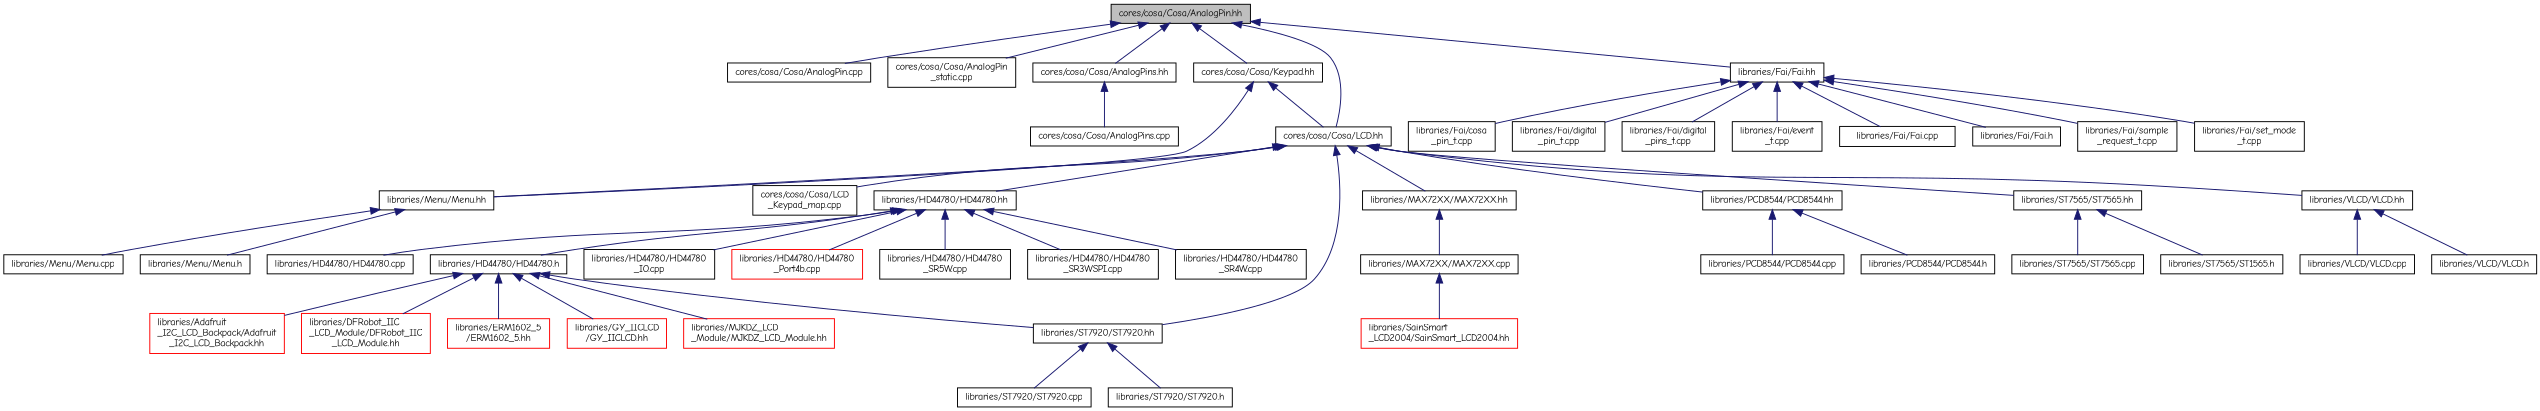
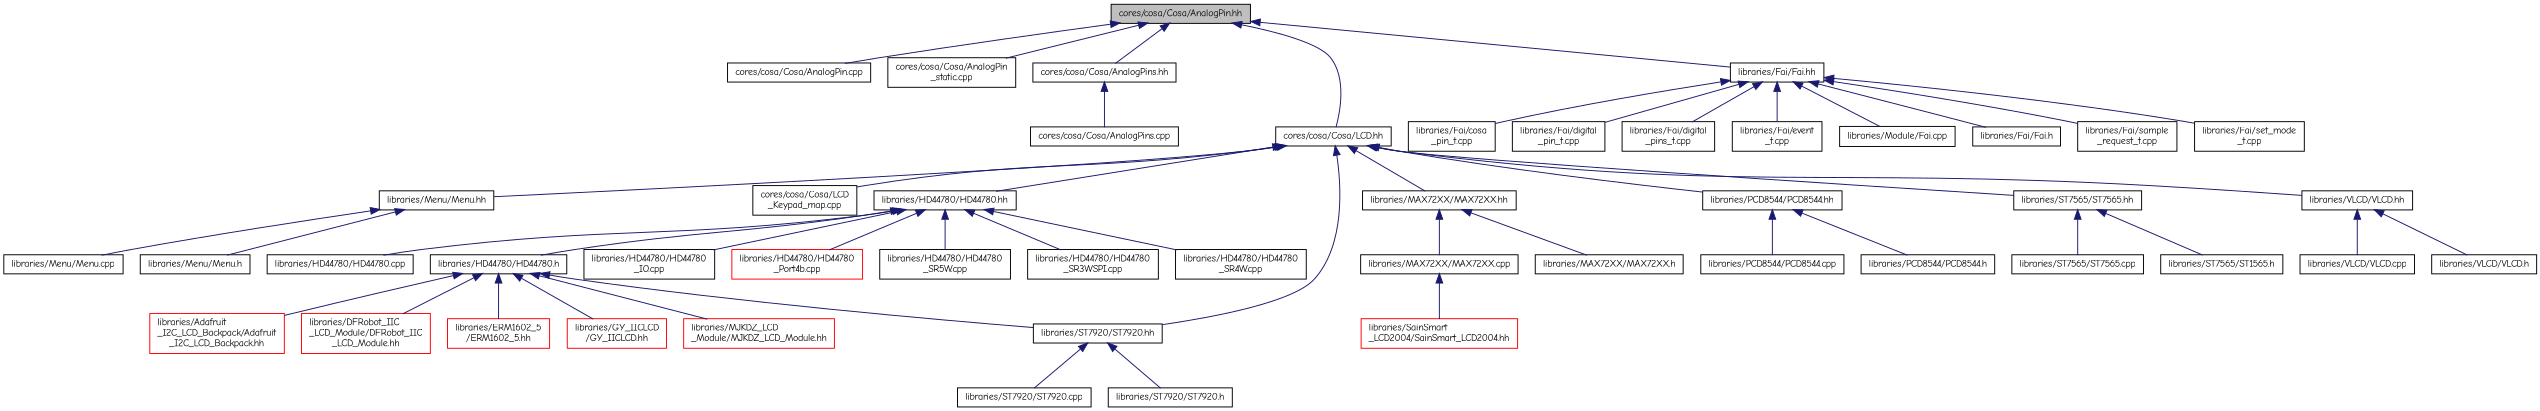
  digraph {
    fontname="Comic Neue"
    node [color=black fillcolor=white fontname="Comic Neue" fontsize=10 shape=record style=filled]
    edge [color=midnightblue dir=back fontname="Comic Neue" fontsize=10 labelfontname=Helvetica labelfontsize=10 style=solid]
    n1 [fillcolor=grey75 fontcolor=black height=0.2 label="cores/cosa/Cosa/AnalogPin.hh" width=0.4]
    n2 [height=0.2 label="cores/cosa/Cosa/AnalogPin.cpp" width=0.4]
    n3 [height=0.2 label="cores/cosa/Cosa/AnalogPin\l_static.cpp" width=0.4]
    n4 [height=0.2 label="cores/cosa/Cosa/AnalogPins.hh" width=0.4]
-   n5 [height=0.2 label="cores/cosa/Cosa/Keypad.hh" width=0.4]
    n6 [height=0.2 label="cores/cosa/Cosa/LCD.hh" width=0.4]
    n7 [height=0.2 label="libraries/Fai/Fai.hh" width=0.4]
    n8 [height=0.2 label="cores/cosa/Cosa/AnalogPins.cpp" width=0.4]
    n9 [height=0.2 label="libraries/Menu/Menu.hh" width=0.4]
    n10 [height=0.2 label="cores/cosa/Cosa/LCD\l_Keypad_map.cpp" width=0.4]
    n11 [height=0.2 label="libraries/HD44780/HD44780.hh" width=0.4]
    n12 [height=0.2 label="libraries/ST7920/ST7920.hh" width=0.4]
    n13 [height=0.2 label="libraries/MAX72XX/MAX72XX.hh" width=0.4]
    n14 [height=0.2 label="libraries/PCD8544/PCD8544.hh" width=0.4]
    n15 [height=0.2 label="libraries/ST7565/ST7565.hh" width=0.4]
    n16 [height=0.2 label="libraries/VLCD/VLCD.hh" width=0.4]
    n17 [height=0.2 label="libraries/Fai/cosa\l_pin_t.cpp" width=0.4]
    n18 [height=0.2 label="libraries/Fai/digital\l_pin_t.cpp" width=0.4]
    n19 [height=0.2 label="libraries/Fai/digital\l_pins_t.cpp" width=0.4]
    n20 [height=0.2 label="libraries/Fai/event\l_t.cpp" width=0.4]
-   n21 [height=0.2 label="libraries/Fai/Fai.cpp" width=0.4]
+   n21 [height=0.2 label="libraries/Module/Fai.cpp" width=0.4]
    n22 [height=0.2 label="libraries/Fai/Fai.h" width=0.4]
    n23 [height=0.2 label="libraries/Fai/sample\l_request_t.cpp" width=0.4]
    n24 [height=0.2 label="libraries/Fai/set_mode\l_t.cpp" width=0.4]
    n25 [height=0.2 label="libraries/Menu/Menu.cpp" width=0.4]
    n26 [height=0.2 label="libraries/Menu/Menu.h" width=0.4]
    n27 [height=0.2 label="libraries/HD44780/HD44780.cpp" width=0.4]
    n28 [height=0.2 label="libraries/HD44780/HD44780.h" width=0.4]
    n29 [height=0.2 label="libraries/HD44780/HD44780\l_IO.cpp" width=0.4]
    n30 [color=red height=0.2 label="libraries/HD44780/HD44780\l_Port4b.cpp" width=0.4]
    n31 [height=0.2 label="libraries/HD44780/HD44780\l_SR5W.cpp" width=0.4]
    n32 [height=0.2 label="libraries/HD44780/HD44780\l_SR3WSPI.cpp" width=0.4]
    n33 [height=0.2 label="libraries/HD44780/HD44780\l_SR4W.cpp" width=0.4]
    n34 [height=0.2 label="libraries/ST7920/ST7920.cpp" width=0.4]
    n35 [height=0.2 label="libraries/ST7920/ST7920.h" width=0.4]
    n36 [height=0.2 label="libraries/MAX72XX/MAX72XX.cpp" width=0.4]
+   n37 [height=0.2 label="libraries/MAX72XX/MAX72XX.h" width=0.4]
    n38 [height=0.2 label="libraries/PCD8544/PCD8544.cpp" width=0.4]
    n39 [height=0.2 label="libraries/PCD8544/PCD8544.h" width=0.4]
    n40 [height=0.2 label="libraries/ST7565/ST7565.cpp" width=0.4]
    n41 [height=0.2 label="libraries/ST7565/ST1565.h" width=0.4]
    n42 [height=0.2 label="libraries/VLCD/VLCD.cpp" width=0.4]
    n43 [height=0.2 label="libraries/VLCD/VLCD.h" width=0.4]
    n44 [color=red height=0.2 label="libraries/Adafruit\l_I2C_LCD_Backpack/Adafruit\l_I2C_LCD_Backpack.hh" width=0.4]
    n45 [color=red height=0.2 label="libraries/DFRobot_IIC\l_LCD_Module/DFRobot_IIC\l_LCD_Module.hh" width=0.4]
    n46 [color=red height=0.2 label="libraries/ERM1602_5\l/ERM1602_5.hh" width=0.4]
    n47 [color=red height=0.2 label="libraries/GY_IICLCD\l/GY_IICLCD.hh" width=0.4]
    n48 [color=red height=0.2 label="libraries/MJKDZ_LCD\l_Module/MJKDZ_LCD_Module.hh" width=0.4]
    n49 [color=red height=0.2 label="libraries/SainSmart\l_LCD2004/SainSmart_LCD2004.hh" width=0.4]
    n1 -> n2
    n1 -> n3
    n1 -> n4
-   n1 -> n5
    n1 -> n6
    n1 -> n7
    n4 -> n8
-   n5 -> n6
-   n5 -> n9
    n6 -> n9
    n6 -> n10
    n6 -> n11
    n6 -> n12
    n6 -> n13
    n6 -> n14
    n6 -> n15
    n6 -> n16
    n7 -> n17
    n7 -> n18
    n7 -> n19
    n7 -> n20
    n7 -> n21
    n7 -> n22
    n7 -> n23
    n7 -> n24
    n9 -> n25
    n9 -> n26
    n11 -> n27
    n11 -> n28
    n11 -> n29
    n11 -> n30
    n11 -> n31
    n11 -> n32
    n11 -> n33
    n12 -> n34
    n12 -> n35
    n13 -> n36
+   n13 -> n37
    n14 -> n38
    n14 -> n39
    n15 -> n40
    n15 -> n41
    n16 -> n42
    n16 -> n43
    n28 -> n12
    n28 -> n44
    n28 -> n45
    n28 -> n46
    n28 -> n47
    n28 -> n48
    n36 -> n49
  }
